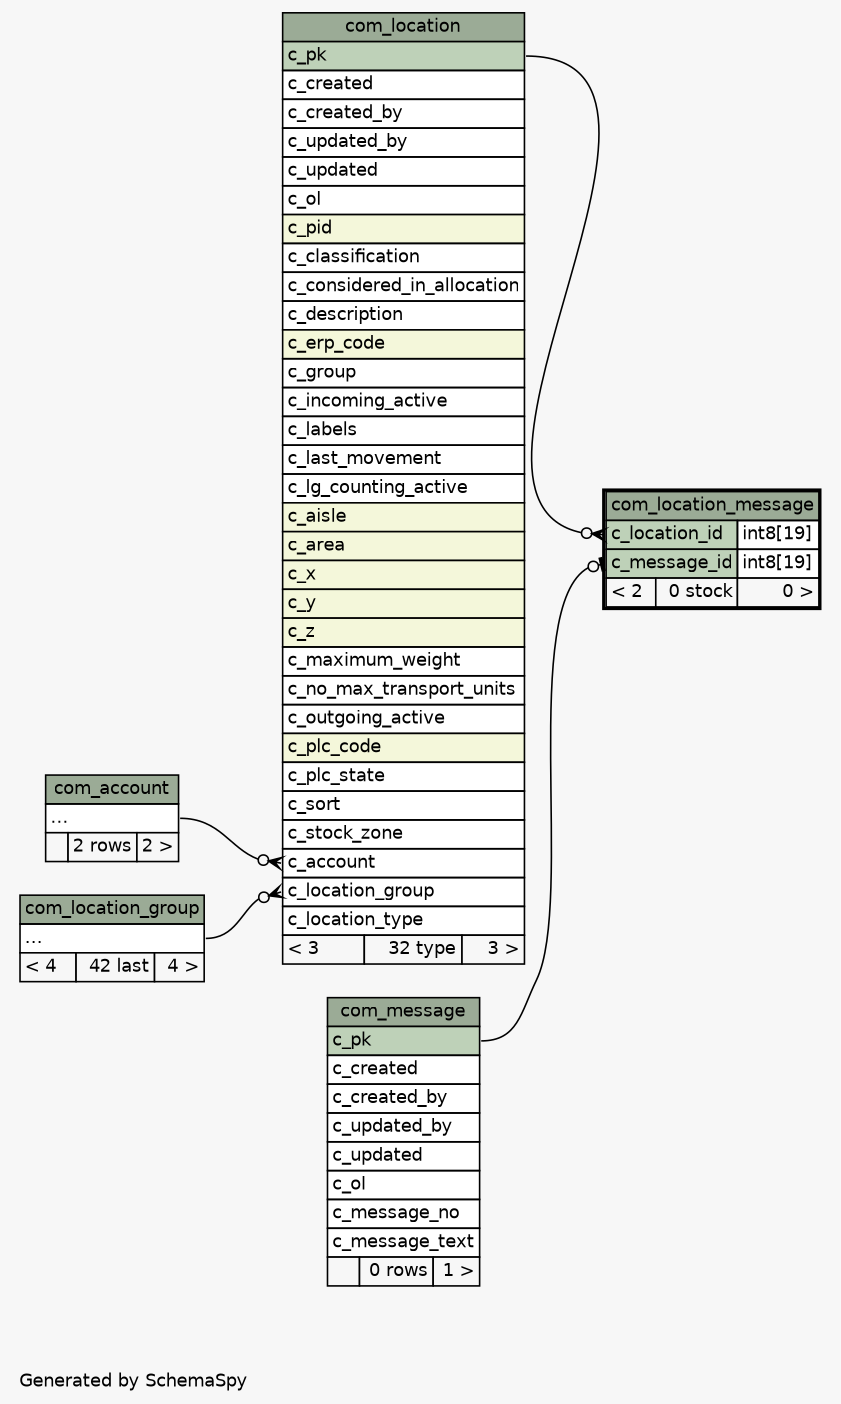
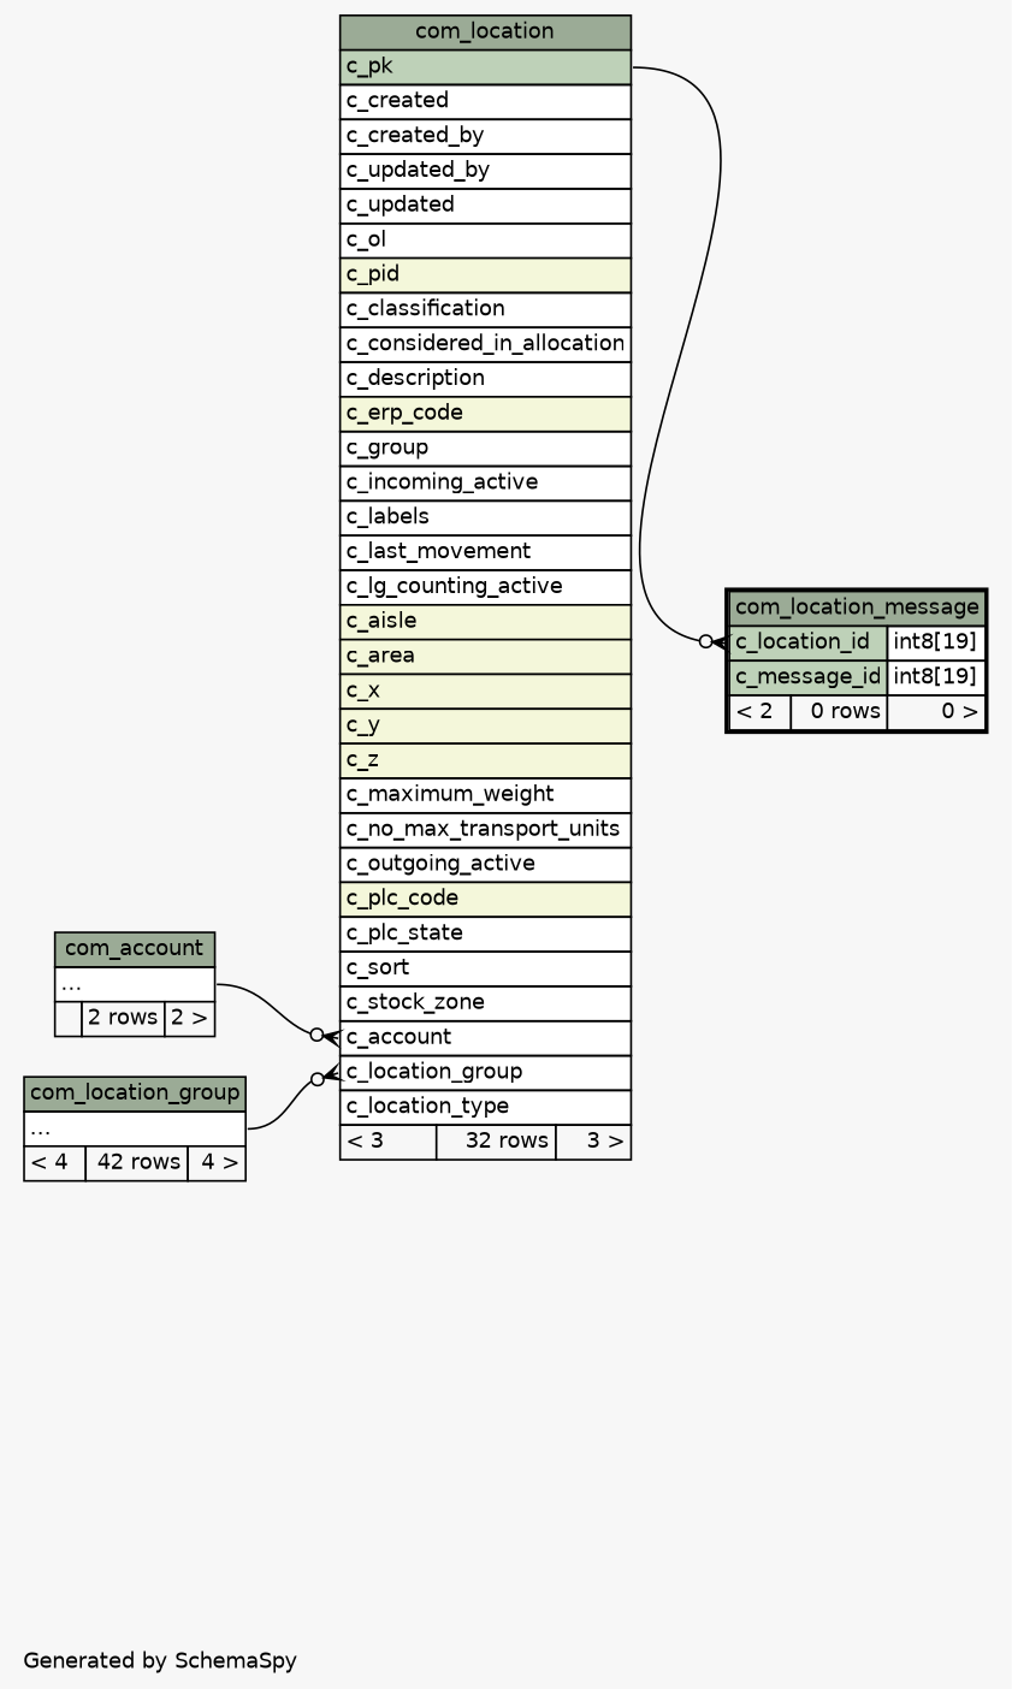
  digraph {
    bgcolor="#f7f7f7"
    fontname=Helvetica
    fontsize=11
    label="\nGenerated by SchemaSpy"
    labeljust=l
    nodesep=0.18
    rankdir=RL
    ranksep=0.46
    node [fontname=Helvetica fontsize=11 shape=plaintext]
    edge [arrowhead=none arrowsize=0.8 arrowtail=crowodot dir=back headport="elipses:e"]
-   n1 [label=<     <TABLE BORDER="0" CELLBORDER="1" CELLSPACING="0" BGCOLOR="#ffffff">       <TR><TD COLSPAN="3" BGCOLOR="#9bab96" ALIGN="CENTER">com_location</TD></TR>       <TR><TD PORT="c_pk" COLSPAN="3" BGCOLOR="#bed1b8" ALIGN="LEFT">c_pk</TD></TR>       <TR><TD PORT="c_created" COLSPAN="3" ALIGN="LEFT">c_created</TD></TR>       <TR><TD PORT="c_created_by" COLSPAN="3" ALIGN="LEFT">c_created_by</TD></TR>       <TR><TD PORT="c_updated_by" COLSPAN="3" ALIGN="LEFT">c_updated_by</TD></TR>       <TR><TD PORT="c_updated" COLSPAN="3" ALIGN="LEFT">c_updated</TD></TR>       <TR><TD PORT="c_ol" COLSPAN="3" ALIGN="LEFT">c_ol</TD></TR>       <TR><TD PORT="c_pid" COLSPAN="3" BGCOLOR="#f4f7da" ALIGN="LEFT">c_pid</TD></TR>       <TR><TD PORT="c_classification" COLSPAN="3" ALIGN="LEFT">c_classification</TD></TR>       <TR><TD PORT="c_considered_in_allocation" COLSPAN="3" ALIGN="LEFT">c_considered_in_allocation</TD></TR>       <TR><TD PORT="c_description" COLSPAN="3" ALIGN="LEFT">c_description</TD></TR>       <TR><TD PORT="c_erp_code" COLSPAN="3" BGCOLOR="#f4f7da" ALIGN="LEFT">c_erp_code</TD></TR>       <TR><TD PORT="c_group" COLSPAN="3" ALIGN="LEFT">c_group</TD></TR>       <TR><TD PORT="c_incoming_active" COLSPAN="3" ALIGN="LEFT">c_incoming_active</TD></TR>       <TR><TD PORT="c_labels" COLSPAN="3" ALIGN="LEFT">c_labels</TD></TR>       <TR><TD PORT="c_last_movement" COLSPAN="3" ALIGN="LEFT">c_last_movement</TD></TR>       <TR><TD PORT="c_lg_counting_active" COLSPAN="3" ALIGN="LEFT">c_lg_counting_active</TD></TR>       <TR><TD PORT="c_aisle" COLSPAN="3" BGCOLOR="#f4f7da" ALIGN="LEFT">c_aisle</TD></TR>       <TR><TD PORT="c_area" COLSPAN="3" BGCOLOR="#f4f7da" ALIGN="LEFT">c_area</TD></TR>       <TR><TD PORT="c_x" COLSPAN="3" BGCOLOR="#f4f7da" ALIGN="LEFT">c_x</TD></TR>       <TR><TD PORT="c_y" COLSPAN="3" BGCOLOR="#f4f7da" ALIGN="LEFT">c_y</TD></TR>       <TR><TD PORT="c_z" COLSPAN="3" BGCOLOR="#f4f7da" ALIGN="LEFT">c_z</TD></TR>       <TR><TD PORT="c_maximum_weight" COLSPAN="3" ALIGN="LEFT">c_maximum_weight</TD></TR>       <TR><TD PORT="c_no_max_transport_units" COLSPAN="3" ALIGN="LEFT">c_no_max_transport_units</TD></TR>       <TR><TD PORT="c_outgoing_active" COLSPAN="3" ALIGN="LEFT">c_outgoing_active</TD></TR>       <TR><TD PORT="c_plc_code" COLSPAN="3" BGCOLOR="#f4f7da" ALIGN="LEFT">c_plc_code</TD></TR>       <TR><TD PORT="c_plc_state" COLSPAN="3" ALIGN="LEFT">c_plc_state</TD></TR>       <TR><TD PORT="c_sort" COLSPAN="3" ALIGN="LEFT">c_sort</TD></TR>       <TR><TD PORT="c_stock_zone" COLSPAN="3" ALIGN="LEFT">c_stock_zone</TD></TR>       <TR><TD PORT="c_account" COLSPAN="3" ALIGN="LEFT">c_account</TD></TR>       <TR><TD PORT="c_location_group" COLSPAN="3" ALIGN="LEFT">c_location_group</TD></TR>       <TR><TD PORT="c_location_type" COLSPAN="3" ALIGN="LEFT">c_location_type</TD></TR>       <TR><TD ALIGN="LEFT" BGCOLOR="#f7f7f7">&lt; 3</TD><TD ALIGN="RIGHT" BGCOLOR="#f7f7f7">32 type</TD><TD ALIGN="RIGHT" BGCOLOR="#f7f7f7">3 &gt;</TD></TR>     </TABLE>>]
+   n1 [label=<     <TABLE BORDER="0" CELLBORDER="1" CELLSPACING="0" BGCOLOR="#ffffff">       <TR><TD COLSPAN="3" BGCOLOR="#9bab96" ALIGN="CENTER">com_location</TD></TR>       <TR><TD PORT="c_pk" COLSPAN="3" BGCOLOR="#bed1b8" ALIGN="LEFT">c_pk</TD></TR>       <TR><TD PORT="c_created" COLSPAN="3" ALIGN="LEFT">c_created</TD></TR>       <TR><TD PORT="c_created_by" COLSPAN="3" ALIGN="LEFT">c_created_by</TD></TR>       <TR><TD PORT="c_updated_by" COLSPAN="3" ALIGN="LEFT">c_updated_by</TD></TR>       <TR><TD PORT="c_updated" COLSPAN="3" ALIGN="LEFT">c_updated</TD></TR>       <TR><TD PORT="c_ol" COLSPAN="3" ALIGN="LEFT">c_ol</TD></TR>       <TR><TD PORT="c_pid" COLSPAN="3" BGCOLOR="#f4f7da" ALIGN="LEFT">c_pid</TD></TR>       <TR><TD PORT="c_classification" COLSPAN="3" ALIGN="LEFT">c_classification</TD></TR>       <TR><TD PORT="c_considered_in_allocation" COLSPAN="3" ALIGN="LEFT">c_considered_in_allocation</TD></TR>       <TR><TD PORT="c_description" COLSPAN="3" ALIGN="LEFT">c_description</TD></TR>       <TR><TD PORT="c_erp_code" COLSPAN="3" BGCOLOR="#f4f7da" ALIGN="LEFT">c_erp_code</TD></TR>       <TR><TD PORT="c_group" COLSPAN="3" ALIGN="LEFT">c_group</TD></TR>       <TR><TD PORT="c_incoming_active" COLSPAN="3" ALIGN="LEFT">c_incoming_active</TD></TR>       <TR><TD PORT="c_labels" COLSPAN="3" ALIGN="LEFT">c_labels</TD></TR>       <TR><TD PORT="c_last_movement" COLSPAN="3" ALIGN="LEFT">c_last_movement</TD></TR>       <TR><TD PORT="c_lg_counting_active" COLSPAN="3" ALIGN="LEFT">c_lg_counting_active</TD></TR>       <TR><TD PORT="c_aisle" COLSPAN="3" BGCOLOR="#f4f7da" ALIGN="LEFT">c_aisle</TD></TR>       <TR><TD PORT="c_area" COLSPAN="3" BGCOLOR="#f4f7da" ALIGN="LEFT">c_area</TD></TR>       <TR><TD PORT="c_x" COLSPAN="3" BGCOLOR="#f4f7da" ALIGN="LEFT">c_x</TD></TR>       <TR><TD PORT="c_y" COLSPAN="3" BGCOLOR="#f4f7da" ALIGN="LEFT">c_y</TD></TR>       <TR><TD PORT="c_z" COLSPAN="3" BGCOLOR="#f4f7da" ALIGN="LEFT">c_z</TD></TR>       <TR><TD PORT="c_maximum_weight" COLSPAN="3" ALIGN="LEFT">c_maximum_weight</TD></TR>       <TR><TD PORT="c_no_max_transport_units" COLSPAN="3" ALIGN="LEFT">c_no_max_transport_units</TD></TR>       <TR><TD PORT="c_outgoing_active" COLSPAN="3" ALIGN="LEFT">c_outgoing_active</TD></TR>       <TR><TD PORT="c_plc_code" COLSPAN="3" BGCOLOR="#f4f7da" ALIGN="LEFT">c_plc_code</TD></TR>       <TR><TD PORT="c_plc_state" COLSPAN="3" ALIGN="LEFT">c_plc_state</TD></TR>       <TR><TD PORT="c_sort" COLSPAN="3" ALIGN="LEFT">c_sort</TD></TR>       <TR><TD PORT="c_stock_zone" COLSPAN="3" ALIGN="LEFT">c_stock_zone</TD></TR>       <TR><TD PORT="c_account" COLSPAN="3" ALIGN="LEFT">c_account</TD></TR>       <TR><TD PORT="c_location_group" COLSPAN="3" ALIGN="LEFT">c_location_group</TD></TR>       <TR><TD PORT="c_location_type" COLSPAN="3" ALIGN="LEFT">c_location_type</TD></TR>       <TR><TD ALIGN="LEFT" BGCOLOR="#f7f7f7">&lt; 3</TD><TD ALIGN="RIGHT" BGCOLOR="#f7f7f7">32 rows</TD><TD ALIGN="RIGHT" BGCOLOR="#f7f7f7">3 &gt;</TD></TR>     </TABLE>>]
    n2 [label=<     <TABLE BORDER="0" CELLBORDER="1" CELLSPACING="0" BGCOLOR="#ffffff">       <TR><TD COLSPAN="3" BGCOLOR="#9bab96" ALIGN="CENTER">com_account</TD></TR>       <TR><TD PORT="elipses" COLSPAN="3" ALIGN="LEFT">...</TD></TR>       <TR><TD ALIGN="LEFT" BGCOLOR="#f7f7f7">  </TD><TD ALIGN="RIGHT" BGCOLOR="#f7f7f7">2 rows</TD><TD ALIGN="RIGHT" BGCOLOR="#f7f7f7">2 &gt;</TD></TR>     </TABLE>>]
-   n3 [label=<     <TABLE BORDER="0" CELLBORDER="1" CELLSPACING="0" BGCOLOR="#ffffff">       <TR><TD COLSPAN="3" BGCOLOR="#9bab96" ALIGN="CENTER">com_location_group</TD></TR>       <TR><TD PORT="elipses" COLSPAN="3" ALIGN="LEFT">...</TD></TR>       <TR><TD ALIGN="LEFT" BGCOLOR="#f7f7f7">&lt; 4</TD><TD ALIGN="RIGHT" BGCOLOR="#f7f7f7">42 last</TD><TD ALIGN="RIGHT" BGCOLOR="#f7f7f7">4 &gt;</TD></TR>     </TABLE>>]
-   n4 [label=<     <TABLE BORDER="2" CELLBORDER="1" CELLSPACING="0" BGCOLOR="#ffffff">       <TR><TD COLSPAN="3" BGCOLOR="#9bab96" ALIGN="CENTER">com_location_message</TD></TR>       <TR><TD PORT="c_location_id" COLSPAN="2" BGCOLOR="#bed1b8" ALIGN="LEFT">c_location_id</TD><TD PORT="c_location_id.type" ALIGN="LEFT">int8[19]</TD></TR>       <TR><TD PORT="c_message_id" COLSPAN="2" BGCOLOR="#bed1b8" ALIGN="LEFT">c_message_id</TD><TD PORT="c_message_id.type" ALIGN="LEFT">int8[19]</TD></TR>       <TR><TD ALIGN="LEFT" BGCOLOR="#f7f7f7">&lt; 2</TD><TD ALIGN="RIGHT" BGCOLOR="#f7f7f7">0 stock</TD><TD ALIGN="RIGHT" BGCOLOR="#f7f7f7">0 &gt;</TD></TR>     </TABLE>>]
-   n5 [label=<     <TABLE BORDER="0" CELLBORDER="1" CELLSPACING="0" BGCOLOR="#ffffff">       <TR><TD COLSPAN="3" BGCOLOR="#9bab96" ALIGN="CENTER">com_message</TD></TR>       <TR><TD PORT="c_pk" COLSPAN="3" BGCOLOR="#bed1b8" ALIGN="LEFT">c_pk</TD></TR>       <TR><TD PORT="c_created" COLSPAN="3" ALIGN="LEFT">c_created</TD></TR>       <TR><TD PORT="c_created_by" COLSPAN="3" ALIGN="LEFT">c_created_by</TD></TR>       <TR><TD PORT="c_updated_by" COLSPAN="3" ALIGN="LEFT">c_updated_by</TD></TR>       <TR><TD PORT="c_updated" COLSPAN="3" ALIGN="LEFT">c_updated</TD></TR>       <TR><TD PORT="c_ol" COLSPAN="3" ALIGN="LEFT">c_ol</TD></TR>       <TR><TD PORT="c_message_no" COLSPAN="3" ALIGN="LEFT">c_message_no</TD></TR>       <TR><TD PORT="c_message_text" COLSPAN="3" ALIGN="LEFT">c_message_text</TD></TR>       <TR><TD ALIGN="LEFT" BGCOLOR="#f7f7f7">  </TD><TD ALIGN="RIGHT" BGCOLOR="#f7f7f7">0 rows</TD><TD ALIGN="RIGHT" BGCOLOR="#f7f7f7">1 &gt;</TD></TR>     </TABLE>>]
+   n3 [label=<     <TABLE BORDER="0" CELLBORDER="1" CELLSPACING="0" BGCOLOR="#ffffff">       <TR><TD COLSPAN="3" BGCOLOR="#9bab96" ALIGN="CENTER">com_location_group</TD></TR>       <TR><TD PORT="elipses" COLSPAN="3" ALIGN="LEFT">...</TD></TR>       <TR><TD ALIGN="LEFT" BGCOLOR="#f7f7f7">&lt; 4</TD><TD ALIGN="RIGHT" BGCOLOR="#f7f7f7">42 rows</TD><TD ALIGN="RIGHT" BGCOLOR="#f7f7f7">4 &gt;</TD></TR>     </TABLE>>]
+   n4 [label=<     <TABLE BORDER="2" CELLBORDER="1" CELLSPACING="0" BGCOLOR="#ffffff">       <TR><TD COLSPAN="3" BGCOLOR="#9bab96" ALIGN="CENTER">com_location_message</TD></TR>       <TR><TD PORT="c_location_id" COLSPAN="2" BGCOLOR="#bed1b8" ALIGN="LEFT">c_location_id</TD><TD PORT="c_location_id.type" ALIGN="LEFT">int8[19]</TD></TR>       <TR><TD PORT="c_message_id" COLSPAN="2" BGCOLOR="#bed1b8" ALIGN="LEFT">c_message_id</TD><TD PORT="c_message_id.type" ALIGN="LEFT">int8[19]</TD></TR>       <TR><TD ALIGN="LEFT" BGCOLOR="#f7f7f7">&lt; 2</TD><TD ALIGN="RIGHT" BGCOLOR="#f7f7f7">0 rows</TD><TD ALIGN="RIGHT" BGCOLOR="#f7f7f7">0 &gt;</TD></TR>     </TABLE>>]
    n1 -> n2 [tailport="c_account:w"]
    n1 -> n3 [tailport="c_location_group:w"]
    n4 -> n1 [headport="c_pk:e" tailport="c_location_id:w"]
-   n4 -> n5 [arrowtail=teeodot headport="c_pk:e" tailport="c_message_id:w"]
  }
